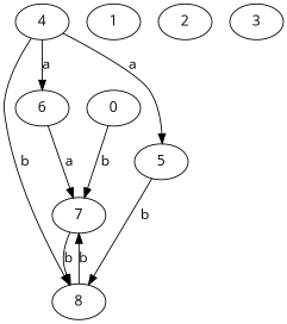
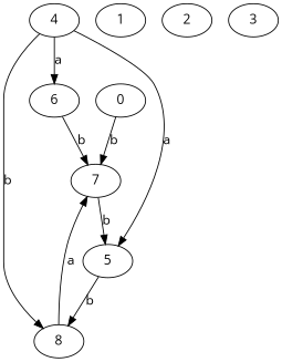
  strict digraph {
    fontname="Open Sans"
    node [fontname="Open Sans"]
    edge [fontname="Open Sans"]
    0
    7
    8
    5
    6
    1
    2
    3
    4
    0 -> 7 [label=b]
-   7 -> 8 [label=b]
-   8 -> 7 [label=b]
+   7 -> 5 [label=b]
+   8 -> 7 [label=a]
    5 -> 8 [label=b]
-   6 -> 7 [label=a]
+   6 -> 7 [label=b]
    4 -> 8 [label=b]
    4 -> 5 [label=a]
    4 -> 6 [label=a]
  }
